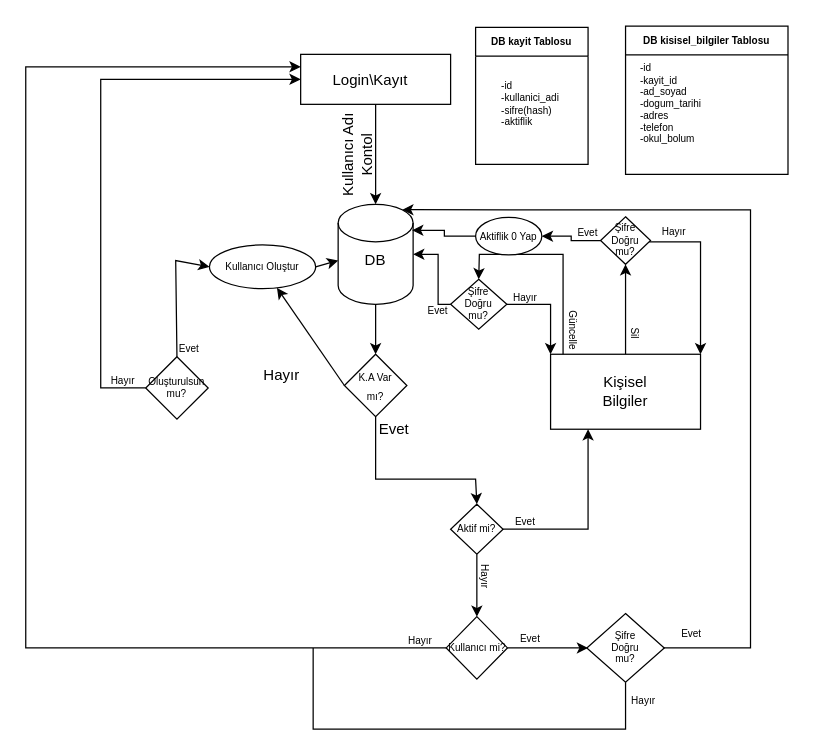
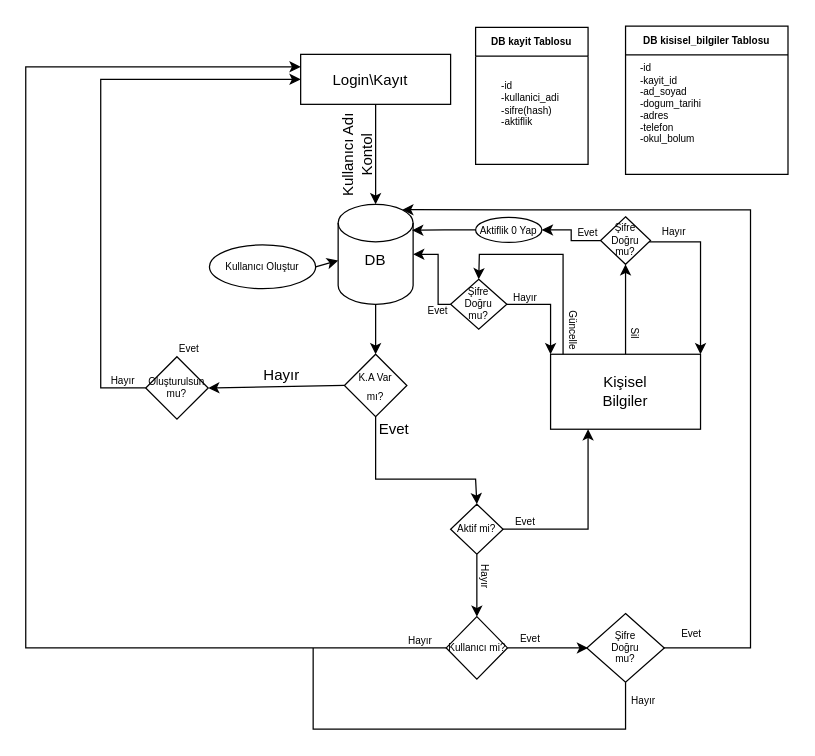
  <mxCell id="0" />
  <mxCell id="1" parent="0" />
  <mxCell id="2" value="" style="rounded=0;whiteSpace=wrap;html=1;" vertex="1" parent="1"><mxGeometry x="240" y="43" width="120" height="40" as="geometry" /></mxCell>
  <mxCell id="3" value="Login\Kayıt" style="text;strokeColor=none;fillColor=none;align=left;verticalAlign=middle;spacingLeft=4;spacingRight=4;overflow=hidden;points=[[0,0.5],[1,0.5]];portConstraint=eastwest;rotatable=0;" vertex="1" parent="1"><mxGeometry x="260" y="48" width="100" height="30" as="geometry" /></mxCell>
  <mxCell id="4" value="" style="shape=cylinder3;whiteSpace=wrap;html=1;boundedLbl=1;backgroundOutline=1;size=15;" vertex="1" parent="1"><mxGeometry x="270" y="163" width="60" height="80" as="geometry" /></mxCell>
  <mxCell id="5" value="DB" style="text;html=1;strokeColor=none;fillColor=none;align=center;verticalAlign=middle;whiteSpace=wrap;rounded=0;" vertex="1" parent="1"><mxGeometry x="270" y="193" width="60" height="30" as="geometry" /></mxCell>
  <mxCell id="6" value="Kullanıcı Adı Kontol" style="text;html=1;strokeColor=none;fillColor=none;align=center;verticalAlign=middle;whiteSpace=wrap;rounded=0;rotation=-90;" vertex="1" parent="1"><mxGeometry x="237" y="116" width="96" height="15" as="geometry" /></mxCell>
  <mxCell id="7" style="edgeStyle=orthogonalEdgeStyle;rounded=0;orthogonalLoop=1;jettySize=auto;html=1;entryX=0.5;entryY=1;entryDx=0;entryDy=0;fontSize=8;" edge="1" parent="1" source="8" target="33"><mxGeometry relative="1" as="geometry" /></mxCell>
  <mxCell id="8" value="" style="rounded=0;whiteSpace=wrap;html=1;" vertex="1" parent="1"><mxGeometry x="440" y="283" width="120" height="60" as="geometry" /></mxCell>
  <mxCell id="9" value="Kişisel Bilgiler" style="text;html=1;strokeColor=none;fillColor=none;align=center;verticalAlign=middle;whiteSpace=wrap;rounded=0;" vertex="1" parent="1"><mxGeometry x="465" y="293" width="70" height="40" as="geometry" /></mxCell>
  <mxCell id="10" value="" style="endArrow=classic;html=1;rounded=0;exitX=0.5;exitY=1;exitDx=0;exitDy=0;entryX=0.5;entryY=0;entryDx=0;entryDy=0;entryPerimeter=0;" edge="1" parent="1" source="2" target="4"><mxGeometry width="50" height="50" relative="1" as="geometry"><mxPoint x="270" y="263" as="sourcePoint" /><mxPoint x="320" y="213" as="targetPoint" /></mxGeometry></mxCell>
  <mxCell id="11" value="&lt;span style=&quot;font-size: 8px;&quot;&gt;K.A Var&lt;/span&gt;&lt;br style=&quot;font-size: 8px;&quot;&gt;&lt;span style=&quot;font-size: 8px;&quot;&gt;mı?&lt;/span&gt;" style="rhombus;whiteSpace=wrap;html=1;" vertex="1" parent="1"><mxGeometry x="275" y="283" width="50" height="50" as="geometry" /></mxCell>
  <mxCell id="12" value="Evet" style="text;html=1;strokeColor=none;fillColor=none;align=center;verticalAlign=middle;whiteSpace=wrap;rounded=0;" vertex="1" parent="1"><mxGeometry x="288" y="335" width="54" height="15" as="geometry" /></mxCell>
  <mxCell id="13" value="Hayır" style="text;html=1;strokeColor=none;fillColor=none;align=center;verticalAlign=middle;whiteSpace=wrap;rounded=0;" vertex="1" parent="1"><mxGeometry x="195" y="285" width="60" height="30" as="geometry" /></mxCell>
  <mxCell id="14" value="" style="endArrow=classic;html=1;rounded=0;fontSize=8;exitX=0.5;exitY=1;exitDx=0;exitDy=0;exitPerimeter=0;entryX=0.5;entryY=0;entryDx=0;entryDy=0;" edge="1" parent="1" source="4" target="11"><mxGeometry width="50" height="50" relative="1" as="geometry"><mxPoint x="350" y="283" as="sourcePoint" /><mxPoint x="400" y="233" as="targetPoint" /></mxGeometry></mxCell>
  <mxCell id="15" value="Oluşturulsun mu?" style="rhombus;whiteSpace=wrap;html=1;fontSize=8;" vertex="1" parent="1"><mxGeometry x="116" y="285" width="50" height="50" as="geometry" /></mxCell>
- <mxCell id="16" value="" style="endArrow=classic;html=1;rounded=0;fontSize=8;exitX=0;exitY=0.5;exitDx=0;exitDy=0;" edge="1" parent="1" source="11" target="29"><mxGeometry width="50" height="50" relative="1" as="geometry"><mxPoint x="240" y="310" as="sourcePoint" /><mxPoint x="206" y="310" as="targetPoint" /></mxGeometry></mxCell>
+ <mxCell id="16" value="" style="endArrow=classic;html=1;rounded=0;fontSize=8;entryX=1;entryY=0.5;entryDx=0;entryDy=0;exitX=0;exitY=0.5;exitDx=0;exitDy=0;" edge="1" parent="1" source="11" target="15"><mxGeometry width="50" height="50" relative="1" as="geometry"><mxPoint x="240" y="310" as="sourcePoint" /><mxPoint x="206" y="310" as="targetPoint" /></mxGeometry></mxCell>
  <mxCell id="17" value="" style="endArrow=classic;html=1;rounded=0;fontSize=8;entryX=0;entryY=0.5;entryDx=0;entryDy=0;exitX=0;exitY=0.5;exitDx=0;exitDy=0;" edge="1" parent="1" source="15" target="2"><mxGeometry width="50" height="50" relative="1" as="geometry"><mxPoint x="146" y="310" as="sourcePoint" /><mxPoint x="170" y="283" as="targetPoint" /><Array as="points"><mxPoint x="80" y="310" /><mxPoint x="80" y="63" /></Array></mxGeometry></mxCell>
  <mxCell id="18" value="Hayır" style="text;html=1;strokeColor=none;fillColor=none;align=center;verticalAlign=middle;whiteSpace=wrap;rounded=0;fontSize=8;" vertex="1" parent="1"><mxGeometry x="68" y="289" width="60" height="30" as="geometry" /></mxCell>
- <mxCell id="19" value="" style="endArrow=classic;html=1;rounded=0;fontSize=8;exitX=0.5;exitY=0;exitDx=0;exitDy=0;entryX=0;entryY=0.5;entryDx=0;entryDy=0;" edge="1" parent="1" source="15" target="29"><mxGeometry width="50" height="50" relative="1" as="geometry"><mxPoint x="160" y="253" as="sourcePoint" /><mxPoint x="210" y="203" as="targetPoint" /><Array as="points"><mxPoint x="140" y="208" /></Array></mxGeometry></mxCell>
  <mxCell id="20" value="Evet" style="text;html=1;strokeColor=none;fillColor=none;align=center;verticalAlign=middle;whiteSpace=wrap;rounded=0;fontSize=8;" vertex="1" parent="1"><mxGeometry x="131" y="269" width="40" height="20" as="geometry" /></mxCell>
  <mxCell id="21" value="" style="endArrow=classic;html=1;rounded=0;fontSize=8;exitX=0.5;exitY=1;exitDx=0;exitDy=0;entryX=0.5;entryY=0;entryDx=0;entryDy=0;" edge="1" parent="1" source="11" target="36"><mxGeometry width="50" height="50" relative="1" as="geometry"><mxPoint x="360" y="343" as="sourcePoint" /><mxPoint x="440" y="309" as="targetPoint" /><Array as="points"><mxPoint x="300" y="383" /><mxPoint x="380" y="383" /></Array></mxGeometry></mxCell>
  <mxCell id="22" value="Şifre&lt;br&gt;Doğru &lt;br&gt;mu?" style="rhombus;whiteSpace=wrap;html=1;fontSize=8;" vertex="1" parent="1"><mxGeometry x="360" y="223" width="45" height="40" as="geometry" /></mxCell>
  <mxCell id="23" value="" style="endArrow=classic;html=1;rounded=0;fontSize=8;entryX=0.5;entryY=0;entryDx=0;entryDy=0;" edge="1" parent="1" target="22"><mxGeometry width="50" height="50" relative="1" as="geometry"><mxPoint x="450" y="283" as="sourcePoint" /><mxPoint x="410" y="233" as="targetPoint" /><Array as="points"><mxPoint x="450" y="203" /><mxPoint x="383" y="203" /></Array></mxGeometry></mxCell>
  <mxCell id="24" value="Güncelle" style="text;html=1;strokeColor=none;fillColor=none;align=center;verticalAlign=middle;whiteSpace=wrap;rounded=0;fontSize=8;rotation=90;" vertex="1" parent="1"><mxGeometry x="428" y="249" width="60" height="30" as="geometry" /></mxCell>
  <mxCell id="25" value="" style="endArrow=classic;html=1;rounded=0;fontSize=8;entryX=0;entryY=0;entryDx=0;entryDy=0;exitX=1;exitY=0.5;exitDx=0;exitDy=0;" edge="1" parent="1" source="22" target="8"><mxGeometry width="50" height="50" relative="1" as="geometry"><mxPoint x="420" y="243" as="sourcePoint" /><mxPoint x="380" y="263" as="targetPoint" /><Array as="points"><mxPoint x="440" y="243" /></Array></mxGeometry></mxCell>
  <mxCell id="26" value="Hayır" style="text;html=1;strokeColor=none;fillColor=none;align=center;verticalAlign=middle;whiteSpace=wrap;rounded=0;fontSize=8;" vertex="1" parent="1"><mxGeometry x="410" y="233" width="20" height="10" as="geometry" /></mxCell>
  <mxCell id="27" value="" style="endArrow=classic;html=1;rounded=0;fontSize=8;exitX=0;exitY=0.5;exitDx=0;exitDy=0;entryX=1;entryY=0.5;entryDx=0;entryDy=0;entryPerimeter=0;" edge="1" parent="1" source="22" target="4"><mxGeometry width="50" height="50" relative="1" as="geometry"><mxPoint x="360" y="313" as="sourcePoint" /><mxPoint x="410" y="263" as="targetPoint" /><Array as="points"><mxPoint x="350" y="243" /><mxPoint x="350" y="203" /></Array></mxGeometry></mxCell>
  <mxCell id="28" value="Evet" style="text;html=1;strokeColor=none;fillColor=none;align=center;verticalAlign=middle;whiteSpace=wrap;rounded=0;fontSize=8;" vertex="1" parent="1"><mxGeometry x="340" y="243" width="20" height="10" as="geometry" /></mxCell>
  <mxCell id="29" value="Kullanıcı Oluştur" style="ellipse;whiteSpace=wrap;html=1;fontSize=8;" vertex="1" parent="1"><mxGeometry x="167" y="195.5" width="85" height="35" as="geometry" /></mxCell>
  <mxCell id="30" value="" style="endArrow=classic;html=1;rounded=0;fontSize=8;exitX=1;exitY=0.5;exitDx=0;exitDy=0;entryX=0;entryY=0.5;entryDx=0;entryDy=0;" edge="1" parent="1" source="29" target="5"><mxGeometry width="50" height="50" relative="1" as="geometry"><mxPoint x="210" y="273" as="sourcePoint" /><mxPoint x="260" y="223" as="targetPoint" /></mxGeometry></mxCell>
  <mxCell id="31" style="edgeStyle=orthogonalEdgeStyle;rounded=0;orthogonalLoop=1;jettySize=auto;html=1;fontSize=8;entryX=1;entryY=0.5;entryDx=0;entryDy=0;" edge="1" parent="1" source="33" target="47"><mxGeometry relative="1" as="geometry"><mxPoint x="440" y="193" as="targetPoint" /></mxGeometry></mxCell>
  <mxCell id="32" style="edgeStyle=orthogonalEdgeStyle;rounded=0;orthogonalLoop=1;jettySize=auto;html=1;entryX=1;entryY=0;entryDx=0;entryDy=0;fontSize=8;" edge="1" parent="1" source="33" target="8"><mxGeometry relative="1" as="geometry"><Array as="points"><mxPoint x="560" y="193" /></Array></mxGeometry></mxCell>
  <mxCell id="33" value="Şifre&lt;br&gt;Doğru&lt;br&gt;mu?" style="rhombus;whiteSpace=wrap;html=1;fontSize=8;" vertex="1" parent="1"><mxGeometry x="480" y="173" width="40" height="38" as="geometry" /></mxCell>
  <mxCell id="34" value="" style="edgeStyle=orthogonalEdgeStyle;rounded=0;orthogonalLoop=1;jettySize=auto;html=1;fontSize=8;" edge="1" parent="1" source="36" target="40"><mxGeometry relative="1" as="geometry"><Array as="points"><mxPoint x="381" y="463" /><mxPoint x="381" y="463" /></Array></mxGeometry></mxCell>
  <mxCell id="35" style="edgeStyle=orthogonalEdgeStyle;rounded=0;orthogonalLoop=1;jettySize=auto;html=1;entryX=0.25;entryY=1;entryDx=0;entryDy=0;fontSize=8;" edge="1" parent="1" source="36" target="8"><mxGeometry relative="1" as="geometry" /></mxCell>
  <mxCell id="36" value="Aktif mi?" style="rhombus;whiteSpace=wrap;html=1;fontSize=8;" vertex="1" parent="1"><mxGeometry x="360" y="403" width="42" height="40" as="geometry" /></mxCell>
  <mxCell id="37" style="edgeStyle=orthogonalEdgeStyle;rounded=0;orthogonalLoop=1;jettySize=auto;html=1;entryX=0.855;entryY=0;entryDx=0;entryDy=4.35;fontSize=8;entryPerimeter=0;" edge="1" parent="1" target="4"><mxGeometry relative="1" as="geometry"><mxPoint x="530" y="518" as="sourcePoint" /><Array as="points"><mxPoint x="600" y="518" /><mxPoint x="600" y="167" /></Array></mxGeometry></mxCell>
  <mxCell id="38" style="edgeStyle=orthogonalEdgeStyle;rounded=0;orthogonalLoop=1;jettySize=auto;html=1;entryX=0;entryY=0.25;entryDx=0;entryDy=0;fontSize=8;" edge="1" parent="1" source="40" target="2"><mxGeometry relative="1" as="geometry"><Array as="points"><mxPoint x="20" y="518" /><mxPoint x="20" y="53" /></Array></mxGeometry></mxCell>
  <mxCell id="39" style="edgeStyle=orthogonalEdgeStyle;rounded=0;orthogonalLoop=1;jettySize=auto;html=1;fontSize=8;" edge="1" parent="1" source="40"><mxGeometry relative="1" as="geometry"><mxPoint x="470" y="518" as="targetPoint" /></mxGeometry></mxCell>
  <mxCell id="40" value="Kullanıcı mi?" style="rhombus;whiteSpace=wrap;html=1;fontSize=8;" vertex="1" parent="1"><mxGeometry x="356.5" y="493" width="49" height="50" as="geometry" /></mxCell>
  <mxCell id="41" value="Evet" style="text;html=1;strokeColor=none;fillColor=none;align=center;verticalAlign=middle;whiteSpace=wrap;rounded=0;fontSize=8;" vertex="1" parent="1"><mxGeometry x="400" y="412" width="40" height="10" as="geometry" /></mxCell>
  <mxCell id="42" value="Hayır" style="text;html=1;strokeColor=none;fillColor=none;align=center;verticalAlign=middle;whiteSpace=wrap;rounded=0;fontSize=8;rotation=90;" vertex="1" parent="1"><mxGeometry x="373" y="456" width="30" height="10" as="geometry" /></mxCell>
  <mxCell id="43" value="Evet" style="text;html=1;strokeColor=none;fillColor=none;align=center;verticalAlign=middle;whiteSpace=wrap;rounded=0;fontSize=8;" vertex="1" parent="1"><mxGeometry x="409" y="506" width="30" height="10" as="geometry" /></mxCell>
  <mxCell id="44" value="Hayır" style="text;html=1;strokeColor=none;fillColor=none;align=center;verticalAlign=middle;whiteSpace=wrap;rounded=0;fontSize=8;" vertex="1" parent="1"><mxGeometry x="498" y="553" width="33" height="14" as="geometry" /></mxCell>
  <mxCell id="45" value="Evet" style="text;html=1;strokeColor=none;fillColor=none;align=center;verticalAlign=middle;whiteSpace=wrap;rounded=0;fontSize=8;" vertex="1" parent="1"><mxGeometry x="460" y="178" width="20" height="15.5" as="geometry" /></mxCell>
  <mxCell id="46" style="edgeStyle=orthogonalEdgeStyle;rounded=0;orthogonalLoop=1;jettySize=auto;html=1;entryX=0.987;entryY=0.26;entryDx=0;entryDy=0;entryPerimeter=0;fontSize=8;" edge="1" parent="1" source="47" target="4"><mxGeometry relative="1" as="geometry" /></mxCell>
- <mxCell id="47" value="Aktiflik 0 Yap" style="ellipse;whiteSpace=wrap;html=1;fontSize=8;" vertex="1" parent="1"><mxGeometry x="380" y="173.5" width="53" height="30" as="geometry" /></mxCell>
+ <mxCell id="47" value="Aktiflik 0 Yap" style="ellipse;whiteSpace=wrap;html=1;fontSize=8;" vertex="1" parent="1"><mxGeometry x="380" y="173.5" width="53" height="20" as="geometry" /></mxCell>
  <mxCell id="48" value="Hayır" style="text;html=1;strokeColor=none;fillColor=none;align=center;verticalAlign=middle;whiteSpace=wrap;rounded=0;fontSize=8;" vertex="1" parent="1"><mxGeometry x="525" y="177" width="27.5" height="16" as="geometry" /></mxCell>
  <mxCell id="49" value="Sil" style="text;html=1;strokeColor=none;fillColor=none;align=center;verticalAlign=middle;whiteSpace=wrap;rounded=0;fontSize=8;rotation=90;" vertex="1" parent="1"><mxGeometry x="493" y="259" width="30" height="15" as="geometry" /></mxCell>
  <mxCell id="50" value="DB kayit Tablosu" style="swimlane;fontSize=8;" vertex="1" parent="1"><mxGeometry x="380" y="21.5" width="90" height="109.5" as="geometry" /></mxCell>
  <mxCell id="51" value="&lt;div style=&quot;text-align: left;&quot;&gt;&lt;span data-darkreader-inline-color=&quot;&quot; data-darkreader-inline-bgcolor=&quot;&quot; style=&quot;background-color: initial; color: rgb(0, 0, 0); --darkreader-inline-bgcolor: initial; --darkreader-inline-color:#181a1b;&quot;&gt;-id&lt;/span&gt;&lt;/div&gt;&lt;span style=&quot;&quot;&gt;&lt;div style=&quot;text-align: left;&quot;&gt;&lt;span data-darkreader-inline-color=&quot;&quot; data-darkreader-inline-bgcolor=&quot;&quot; style=&quot;background-color: initial; color: rgb(0, 0, 0); --darkreader-inline-bgcolor: initial; --darkreader-inline-color:#181a1b;&quot;&gt;-kullanici_adi&lt;/span&gt;&lt;/div&gt;&lt;div style=&quot;text-align: left;&quot;&gt;&lt;span data-darkreader-inline-color=&quot;&quot; data-darkreader-inline-bgcolor=&quot;&quot; style=&quot;background-color: initial; color: rgb(0, 0, 0); --darkreader-inline-bgcolor: initial; --darkreader-inline-color:#181a1b;&quot;&gt;-sifre(hash)&lt;/span&gt;&lt;/div&gt;&lt;div style=&quot;text-align: left;&quot;&gt;&lt;span data-darkreader-inline-color=&quot;&quot; data-darkreader-inline-bgcolor=&quot;&quot; style=&quot;background-color: initial; color: rgb(0, 0, 0); --darkreader-inline-bgcolor: initial; --darkreader-inline-color:#181a1b;&quot;&gt;-aktiflik&lt;/span&gt;&lt;/div&gt;&lt;/span&gt;" style="text;html=1;strokeColor=none;fillColor=none;align=center;verticalAlign=middle;whiteSpace=wrap;rounded=0;fontSize=8;" vertex="1" parent="50"><mxGeometry x="14" y="21.5" width="60" height="80" as="geometry" /></mxCell>
  <mxCell id="52" value="DB kisisel_bilgiler Tablosu" style="swimlane;fontSize=8;startSize=23;" vertex="1" parent="1"><mxGeometry x="500" y="20.5" width="130" height="118.5" as="geometry" /></mxCell>
  <mxCell id="53" value="-id&lt;br&gt;-kayit_id&lt;br&gt;-ad_soyad&lt;br&gt;-dogum_tarihi&lt;br&gt;-adres&lt;br&gt;-telefon&lt;br&gt;-okul_bolum" style="text;html=1;strokeColor=none;fillColor=none;align=left;verticalAlign=middle;whiteSpace=wrap;rounded=0;fontSize=8;" vertex="1" parent="52"><mxGeometry x="10" y="6.5" width="80" height="112" as="geometry" /></mxCell>
  <mxCell id="54" value="Şifre &lt;br&gt;Doğru &lt;br&gt;mu?" style="rhombus;whiteSpace=wrap;html=1;fontSize=8;" vertex="1" parent="1"><mxGeometry x="469" y="490.5" width="62" height="55" as="geometry" /></mxCell>
  <mxCell id="55" value="Evet" style="text;html=1;strokeColor=none;fillColor=none;align=center;verticalAlign=middle;whiteSpace=wrap;rounded=0;fontSize=8;" vertex="1" parent="1"><mxGeometry x="538" y="497" width="30" height="20" as="geometry" /></mxCell>
  <mxCell id="56" value="" style="endArrow=none;html=1;rounded=0;fontSize=8;exitX=0.5;exitY=1;exitDx=0;exitDy=0;" edge="1" parent="1" source="54"><mxGeometry width="50" height="50" relative="1" as="geometry"><mxPoint x="500" y="603" as="sourcePoint" /><mxPoint x="250" y="518" as="targetPoint" /><Array as="points"><mxPoint x="500" y="583" /><mxPoint x="250" y="583" /></Array></mxGeometry></mxCell>
  <mxCell id="57" value="Hayır" style="text;html=1;strokeColor=none;fillColor=none;align=center;verticalAlign=middle;whiteSpace=wrap;rounded=0;fontSize=8;" vertex="1" parent="1"><mxGeometry x="311" y="502" width="50" height="20" as="geometry" /></mxCell>
